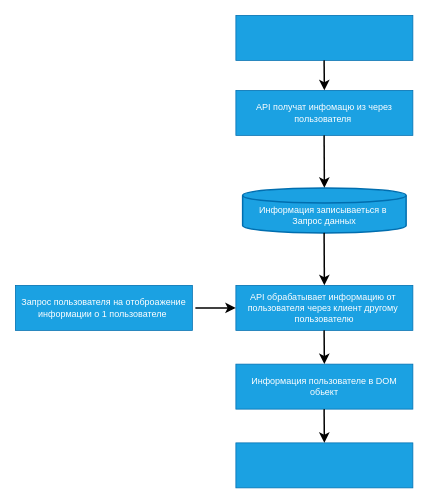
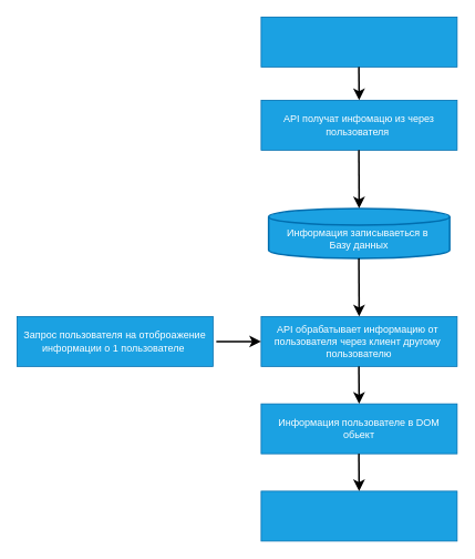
  <mxCell id="0" />
  <mxCell id="1" parent="0" />
  <mxCell id="2" value="" style="rounded=0;whiteSpace=wrap;html=1;fillColor=#1ba1e2;fontColor=#ffffff;strokeColor=#006EAF;" vertex="1" parent="1"><mxGeometry x="314" y="20" width="236" height="60" as="geometry" /></mxCell>
  <mxCell id="3" value="API получат инфомацю из через пользователя&amp;nbsp;" style="rounded=0;whiteSpace=wrap;html=1;fillColor=#1ba1e2;fontColor=#ffffff;strokeColor=#006EAF;" vertex="1" parent="1"><mxGeometry x="314" y="120" width="236" height="60" as="geometry" /></mxCell>
  <mxCell id="4" value="API обрабатывает информацию от&amp;nbsp;&lt;br&gt;пользователя через клиент другому&amp;nbsp;&lt;br&gt;пользователю" style="rounded=0;whiteSpace=wrap;html=1;fillColor=#1ba1e2;fontColor=#ffffff;strokeColor=#006EAF;" vertex="1" parent="1"><mxGeometry x="314" y="380" width="236" height="60" as="geometry" /></mxCell>
  <mxCell id="5" value="Информация пользователе в DOM обьект&lt;br&gt;" style="rounded=0;whiteSpace=wrap;html=1;fillColor=#1ba1e2;fontColor=#ffffff;strokeColor=#006EAF;" vertex="1" parent="1"><mxGeometry x="314" y="485" width="236" height="60" as="geometry" /></mxCell>
  <mxCell id="6" value="" style="rounded=0;whiteSpace=wrap;html=1;fillColor=#1ba1e2;fontColor=#ffffff;strokeColor=#006EAF;" vertex="1" parent="1"><mxGeometry x="314" y="590" width="236" height="60" as="geometry" /></mxCell>
  <mxCell id="7" value="Запрос пользователя на отоброажение&lt;br&gt;информации о 1 пользователе&amp;nbsp;" style="rounded=0;whiteSpace=wrap;html=1;fillColor=#1ba1e2;fontColor=#ffffff;strokeColor=#006EAF;" vertex="1" parent="1"><mxGeometry x="20" y="380" width="236" height="60" as="geometry" /></mxCell>
- <mxCell id="8" value="&lt;br&gt;Информация записываеться в&amp;nbsp;&lt;br&gt;Запрос данных" style="strokeWidth=2;html=1;shape=mxgraph.flowchart.database;whiteSpace=wrap;fillColor=#1ba1e2;fontColor=#ffffff;strokeColor=#006EAF;" vertex="1" parent="1"><mxGeometry x="323" y="250" width="218" height="60" as="geometry" /></mxCell>
+ <mxCell id="8" value="&lt;br&gt;Информация записываеться в&amp;nbsp;&lt;br&gt;Базу данных" style="strokeWidth=2;html=1;shape=mxgraph.flowchart.database;whiteSpace=wrap;fillColor=#1ba1e2;fontColor=#ffffff;strokeColor=#006EAF;" vertex="1" parent="1"><mxGeometry x="323" y="250" width="218" height="60" as="geometry" /></mxCell>
  <mxCell id="9" value="" style="endArrow=classic;html=1;endSize=8;startSize=8;jumpSize=7;strokeWidth=2;" edge="1" parent="1"><mxGeometry width="50" height="50" relative="1" as="geometry"><mxPoint x="431.64" y="80" as="sourcePoint" /><mxPoint x="432" y="120" as="targetPoint" /></mxGeometry></mxCell>
  <mxCell id="10" value="" style="endArrow=classic;html=1;endSize=8;startSize=8;jumpSize=7;strokeWidth=2;entryX=0.5;entryY=0;entryDx=0;entryDy=0;entryPerimeter=0;" edge="1" parent="1" target="8"><mxGeometry width="50" height="50" relative="1" as="geometry"><mxPoint x="431.64" y="180" as="sourcePoint" /><mxPoint x="432" y="220" as="targetPoint" /></mxGeometry></mxCell>
  <mxCell id="11" value="" style="endArrow=classic;html=1;endSize=8;startSize=8;jumpSize=7;strokeWidth=2;entryX=0.5;entryY=0;entryDx=0;entryDy=0;" edge="1" parent="1" target="4"><mxGeometry width="50" height="50" relative="1" as="geometry"><mxPoint x="431.64" y="310" as="sourcePoint" /><mxPoint x="432" y="350" as="targetPoint" /></mxGeometry></mxCell>
  <mxCell id="12" value="" style="endArrow=classic;html=1;endSize=8;startSize=8;jumpSize=7;strokeWidth=2;entryX=0;entryY=0.5;entryDx=0;entryDy=0;" edge="1" parent="1" target="4"><mxGeometry width="50" height="50" relative="1" as="geometry"><mxPoint x="260" y="410" as="sourcePoint" /><mxPoint x="270.36" y="430" as="targetPoint" /></mxGeometry></mxCell>
  <mxCell id="13" value="" style="endArrow=classic;html=1;endSize=8;startSize=8;jumpSize=7;strokeWidth=2;entryX=0.5;entryY=0;entryDx=0;entryDy=0;" edge="1" parent="1" target="5"><mxGeometry width="50" height="50" relative="1" as="geometry"><mxPoint x="431.64" y="440" as="sourcePoint" /><mxPoint x="432" y="480" as="targetPoint" /></mxGeometry></mxCell>
  <mxCell id="14" value="" style="endArrow=classic;html=1;endSize=8;startSize=8;jumpSize=7;strokeWidth=2;entryX=0.5;entryY=0;entryDx=0;entryDy=0;" edge="1" parent="1" target="6"><mxGeometry width="50" height="50" relative="1" as="geometry"><mxPoint x="431.64" y="545" as="sourcePoint" /><mxPoint x="432" y="585" as="targetPoint" /></mxGeometry></mxCell>
